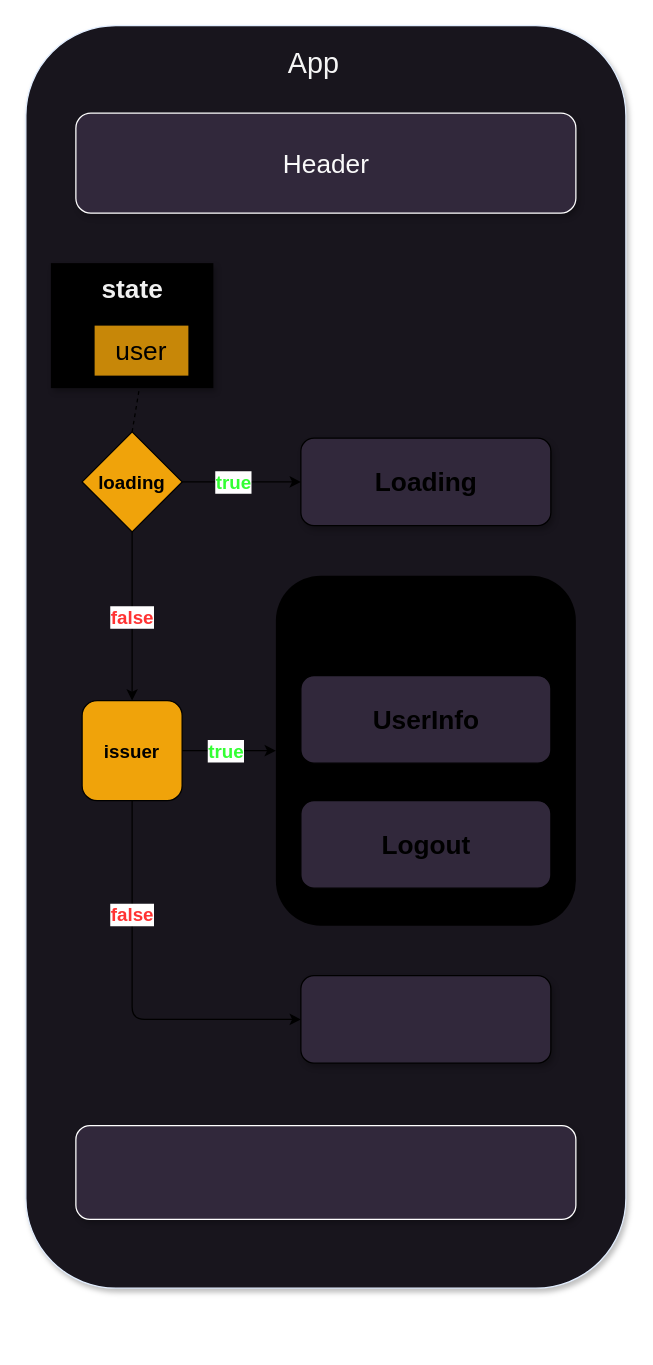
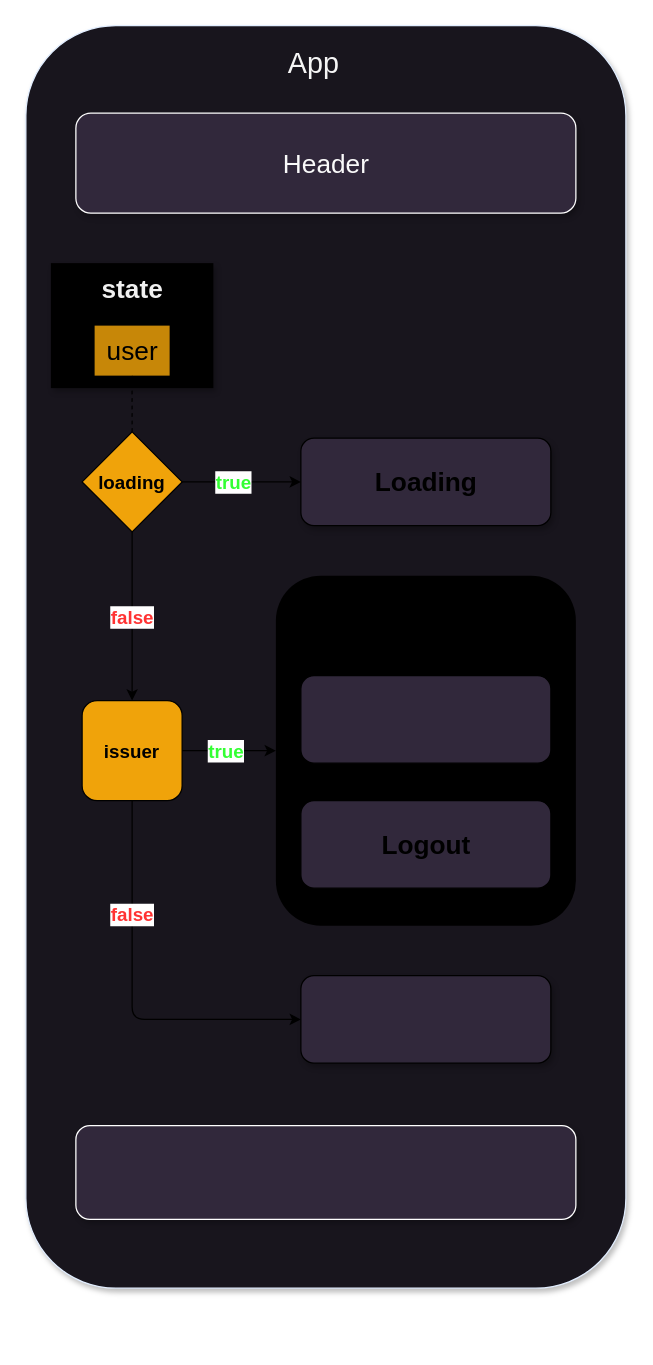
  <mxCell id="0" />
  <mxCell id="1" parent="0" />
  <mxCell id="2" value="" style="group" parent="1" vertex="1" connectable="0"><mxGeometry x="20" y="20" width="480" height="1050" as="geometry" /></mxCell>
  <mxCell id="3" value="" style="rounded=1;whiteSpace=wrap;html=1;shadow=1;glass=0;strokeColor=#E2EEFF;strokeWidth=1;fillColor=#18151d;container=0;" parent="2" vertex="1"><mxGeometry width="480" height="1010" as="geometry" /></mxCell>
  <mxCell id="4" value="App" style="text;html=1;align=center;verticalAlign=middle;resizable=0;points=[];autosize=1;strokeColor=none;fillColor=none;fontColor=#F5F5F5;strokeWidth=1;spacing=2;fontSize=23;container=0;" parent="2" vertex="1"><mxGeometry x="200" y="9.999" width="60" height="40" as="geometry" /></mxCell>
  <mxCell id="5" value="" style="group" parent="2" vertex="1" connectable="0"><mxGeometry x="20" y="190" width="130" height="100" as="geometry" /></mxCell>
  <mxCell id="6" value="" style="rounded=0;whiteSpace=wrap;html=1;shadow=1;strokeColor=none;fillColor=#000000;" parent="5" vertex="1"><mxGeometry width="130" height="100" as="geometry" /></mxCell>
- <mxCell id="7" value="&lt;font color=&quot;#000000&quot;&gt;user&lt;/font&gt;" style="text;html=1;align=center;verticalAlign=middle;resizable=0;points=[];autosize=1;strokeColor=none;fillColor=#C78708;shadow=1;container=0;fontSize=21;" parent="5" vertex="1"><mxGeometry x="34.997" y="50.002" width="75" height="40" as="geometry" /></mxCell>
+ <mxCell id="7" value="&lt;font color=&quot;#000000&quot;&gt;user&lt;/font&gt;" style="text;html=1;align=center;verticalAlign=middle;resizable=0;points=[];autosize=1;strokeColor=none;fillColor=#C78708;shadow=1;container=0;fontSize=21;" parent="5" vertex="1"><mxGeometry x="34.997" y="50.002" width="60" height="40" as="geometry" /></mxCell>
  <mxCell id="8" value="&lt;font&gt;&lt;b&gt;state&lt;/b&gt;&lt;/font&gt;" style="text;html=1;align=center;verticalAlign=middle;resizable=0;points=[];autosize=1;strokeColor=none;fillColor=none;fontSize=21;fontColor=#F0F0F0;" parent="5" vertex="1"><mxGeometry x="29.994" width="70" height="40" as="geometry" /></mxCell>
  <mxCell id="9" value="&lt;font color=&quot;#000000&quot;&gt;&lt;b&gt;loading&lt;/b&gt;&lt;/font&gt;" style="rhombus;whiteSpace=wrap;html=1;fontSize=15;fillColor=#F0A30A;" parent="2" vertex="1"><mxGeometry x="45" y="325" width="80" height="80" as="geometry" /></mxCell>
  <mxCell id="10" value="&lt;font color=&quot;#000000&quot;&gt;&lt;b&gt;issuer&lt;/b&gt;&lt;/font&gt;" style="whiteSpace=wrap;html=1;fontSize=15;fillColor=#F0A30A;rounded=1;" parent="2" vertex="1"><mxGeometry x="45" y="540" width="80" height="80" as="geometry" /></mxCell>
  <mxCell id="11" value="&lt;font color=&quot;#ff3333&quot;&gt;false&lt;/font&gt;" style="edgeStyle=none;html=1;fontSize=15;fontStyle=1;fontColor=#990000;" parent="2" source="9" target="10" edge="1"><mxGeometry relative="1" as="geometry" /></mxCell>
  <mxCell id="12" value="" style="endArrow=none;dashed=1;html=1;fontSize=15;entryX=0.499;entryY=1.005;entryDx=0;entryDy=0;entryPerimeter=0;exitX=0.5;exitY=0;exitDx=0;exitDy=0;" parent="2" source="9" target="7" edge="1"><mxGeometry width="50" height="50" relative="1" as="geometry"><mxPoint x="70" y="240" as="sourcePoint" /><mxPoint x="85" y="200" as="targetPoint" /></mxGeometry></mxCell>
  <mxCell id="13" value="" style="group" parent="2" vertex="1" connectable="0"><mxGeometry x="40" y="70" width="400" height="80" as="geometry" /></mxCell>
  <mxCell id="14" value="" style="rounded=1;whiteSpace=wrap;html=1;shadow=1;glass=0;strokeColor=#FFFFFF;strokeWidth=1;fontSize=21;fontColor=#000000;fillColor=#31283B;container=0;" parent="13" vertex="1"><mxGeometry width="400" height="80" as="geometry" /></mxCell>
  <mxCell id="15" value="Header" style="text;html=1;align=center;verticalAlign=middle;resizable=0;points=[];autosize=1;strokeColor=none;fillColor=none;fontSize=21;fontColor=#FAFAFA;container=0;" parent="13" vertex="1"><mxGeometry x="155" y="19.999" width="90" height="40" as="geometry" /></mxCell>
  <mxCell id="16" value="" style="group" parent="2" vertex="1" connectable="0"><mxGeometry x="220" y="320" width="200" height="90" as="geometry" /></mxCell>
  <mxCell id="17" value="" style="rounded=1;whiteSpace=wrap;html=1;container=0;shadow=1;fillColor=#31283B;" parent="16" vertex="1"><mxGeometry y="10" width="200" height="70" as="geometry" /></mxCell>
  <mxCell id="18" value="Loading" style="text;html=1;align=center;verticalAlign=middle;resizable=0;points=[];autosize=1;strokeColor=none;fillColor=none;fontSize=21;fontStyle=1" parent="16" vertex="1"><mxGeometry x="44.999" y="25.0" width="110" height="40" as="geometry" /></mxCell>
  <mxCell id="19" value="&lt;font color=&quot;#33ff33&quot;&gt;true&lt;/font&gt;" style="edgeStyle=none;html=1;fontSize=15;fontStyle=1;fontColor=#009900;" parent="2" source="9" target="17" edge="1"><mxGeometry x="-0.143" relative="1" as="geometry"><mxPoint as="offset" /></mxGeometry></mxCell>
  <mxCell id="20" value="&lt;font color=&quot;#ff3333&quot;&gt;false&lt;/font&gt;" style="edgeStyle=none;html=1;exitX=0.5;exitY=1;exitDx=0;exitDy=0;entryX=0;entryY=0.5;entryDx=0;entryDy=0;fontSize=15;fontStyle=1;fontColor=#990000;" parent="2" source="10" target="32" edge="1"><mxGeometry x="-0.419" relative="1" as="geometry"><Array as="points"><mxPoint x="85" y="795" /></Array><mxPoint y="1" as="offset" /></mxGeometry></mxCell>
  <mxCell id="21" value="" style="group" parent="2" vertex="1" connectable="0"><mxGeometry x="200" y="440" width="240" height="280" as="geometry" /></mxCell>
  <mxCell id="22" value="" style="rounded=1;whiteSpace=wrap;html=1;fontSize=15;fillColor=#000000;fontColor=#ffffff;strokeColor=none;" parent="21" vertex="1"><mxGeometry width="240" height="280" as="geometry" /></mxCell>
  <mxCell id="23" value="user-state" style="text;html=1;strokeColor=none;fillColor=none;align=center;verticalAlign=middle;whiteSpace=wrap;rounded=0;" vertex="1" parent="21"><mxGeometry x="70" y="10" width="100" height="30" as="geometry" /></mxCell>
  <mxCell id="24" value="" style="group" parent="21" vertex="1" connectable="0"><mxGeometry x="20" y="80" width="200" height="70" as="geometry" /></mxCell>
  <mxCell id="25" value="" style="rounded=1;whiteSpace=wrap;html=1;container=0;shadow=1;fillColor=#31283B;" parent="24" vertex="1"><mxGeometry width="200" height="70.0" as="geometry" /></mxCell>
- <mxCell id="26" value="UserInfo" style="text;html=1;align=center;verticalAlign=middle;resizable=0;points=[];autosize=1;strokeColor=none;fillColor=none;fontSize=21;fontStyle=1" parent="24" vertex="1"><mxGeometry x="45" y="15.004" width="110" height="40" as="geometry" /></mxCell>
  <mxCell id="27" value="" style="group" parent="21" vertex="1" connectable="0"><mxGeometry x="20" y="180" width="200" height="70" as="geometry" /></mxCell>
  <mxCell id="28" value="" style="rounded=1;whiteSpace=wrap;html=1;container=0;shadow=1;fillColor=#31283B;" parent="27" vertex="1"><mxGeometry width="200" height="70.0" as="geometry" /></mxCell>
  <mxCell id="29" value="Logout" style="text;html=1;align=center;verticalAlign=middle;resizable=0;points=[];autosize=1;strokeColor=none;fillColor=none;fontSize=21;fontStyle=1" parent="27" vertex="1"><mxGeometry x="55" y="15.001" width="90" height="40" as="geometry" /></mxCell>
  <mxCell id="30" value="&lt;font color=&quot;#33ff33&quot;&gt;true&lt;/font&gt;" style="edgeStyle=none;html=1;exitX=1;exitY=0.5;exitDx=0;exitDy=0;entryX=0;entryY=0.5;entryDx=0;entryDy=0;fontSize=15;fontColor=#009900;fontStyle=1" parent="2" source="10" target="22" edge="1"><mxGeometry x="-0.067" relative="1" as="geometry"><mxPoint as="offset" /></mxGeometry></mxCell>
  <mxCell id="31" value="" style="group" parent="2" vertex="1" connectable="0"><mxGeometry x="220" y="760" width="200" height="70" as="geometry" /></mxCell>
  <mxCell id="32" value="" style="rounded=1;whiteSpace=wrap;html=1;container=0;shadow=1;fillColor=#31283B;" parent="31" vertex="1"><mxGeometry width="200" height="70" as="geometry" /></mxCell>
  <mxCell id="33" value="" style="group" parent="2" vertex="1" connectable="0"><mxGeometry x="40" y="880" width="400" height="74.94" as="geometry" /></mxCell>
  <mxCell id="34" value="" style="rounded=1;whiteSpace=wrap;html=1;shadow=1;glass=0;strokeColor=#FFFFFF;strokeWidth=1;fontSize=21;fontColor=#000000;fillColor=#31283B;container=0;" parent="33" vertex="1"><mxGeometry width="400" height="74.94" as="geometry" /></mxCell>
